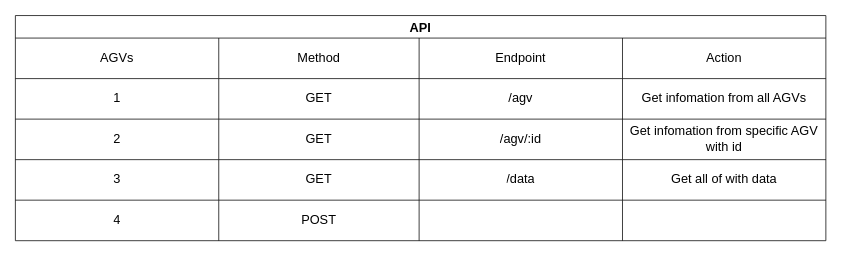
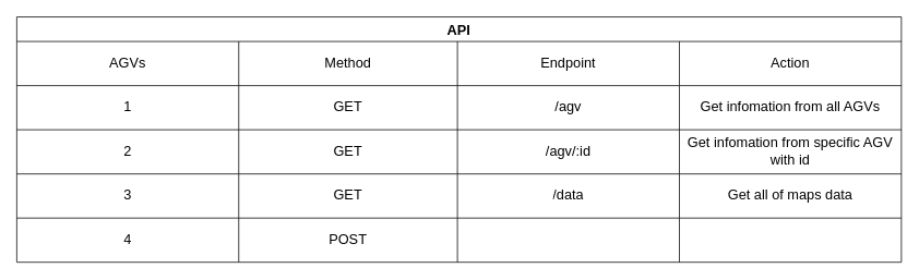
  <mxCell id="0" />
  <mxCell id="1" parent="0" />
  <mxCell id="2" value="API" style="shape=table;startSize=30;container=1;collapsible=0;childLayout=tableLayout;fontStyle=1;align=center;fontSize=17;" parent="1" vertex="1"><mxGeometry x="20" y="20" width="1080" height="300" as="geometry" /></mxCell>
  <mxCell id="3" value="" style="shape=tableRow;horizontal=0;startSize=0;swimlaneHead=0;swimlaneBody=0;top=0;left=0;bottom=0;right=0;collapsible=0;dropTarget=0;fillColor=none;points=[[0,0.5],[1,0.5]];portConstraint=eastwest;fontSize=17;" parent="2" vertex="1"><mxGeometry y="30" width="1080" height="54" as="geometry" /></mxCell>
  <mxCell id="4" value="AGVs" style="shape=partialRectangle;html=1;whiteSpace=wrap;connectable=0;fillColor=none;top=0;left=0;bottom=0;right=0;overflow=hidden;fontSize=17;" parent="3" vertex="1"><mxGeometry width="271" height="54" as="geometry"><mxRectangle width="271" height="54" as="alternateBounds" /></mxGeometry></mxCell>
  <mxCell id="5" value="&lt;font style=&quot;font-size: 17px;&quot;&gt;Method&lt;/font&gt;" style="shape=partialRectangle;html=1;whiteSpace=wrap;connectable=0;fillColor=none;top=0;left=0;bottom=0;right=0;overflow=hidden;fontSize=17;" parent="3" vertex="1"><mxGeometry x="271" width="267" height="54" as="geometry"><mxRectangle width="267" height="54" as="alternateBounds" /></mxGeometry></mxCell>
  <mxCell id="6" value="Endpoint" style="shape=partialRectangle;html=1;whiteSpace=wrap;connectable=0;fillColor=none;top=0;left=0;bottom=0;right=0;overflow=hidden;fontSize=17;" parent="3" vertex="1"><mxGeometry x="538" width="271" height="54" as="geometry"><mxRectangle width="271" height="54" as="alternateBounds" /></mxGeometry></mxCell>
  <mxCell id="7" value="Action" style="shape=partialRectangle;html=1;whiteSpace=wrap;connectable=0;fillColor=none;top=0;left=0;bottom=0;right=0;overflow=hidden;fontSize=17;" parent="3" vertex="1"><mxGeometry x="809" width="271" height="54" as="geometry"><mxRectangle width="271" height="54" as="alternateBounds" /></mxGeometry></mxCell>
  <mxCell id="8" value="" style="shape=tableRow;horizontal=0;startSize=0;swimlaneHead=0;swimlaneBody=0;top=0;left=0;bottom=0;right=0;collapsible=0;dropTarget=0;fillColor=none;points=[[0,0.5],[1,0.5]];portConstraint=eastwest;fontSize=17;" parent="2" vertex="1"><mxGeometry y="84" width="1080" height="54" as="geometry" /></mxCell>
  <mxCell id="9" value="1" style="shape=partialRectangle;html=1;whiteSpace=wrap;connectable=0;fillColor=none;top=0;left=0;bottom=0;right=0;overflow=hidden;fontSize=17;" parent="8" vertex="1"><mxGeometry width="271" height="54" as="geometry"><mxRectangle width="271" height="54" as="alternateBounds" /></mxGeometry></mxCell>
  <mxCell id="10" value="GET" style="shape=partialRectangle;html=1;whiteSpace=wrap;connectable=0;fillColor=none;top=0;left=0;bottom=0;right=0;overflow=hidden;fontSize=17;" parent="8" vertex="1"><mxGeometry x="271" width="267" height="54" as="geometry"><mxRectangle width="267" height="54" as="alternateBounds" /></mxGeometry></mxCell>
  <mxCell id="11" value="/agv" style="shape=partialRectangle;html=1;whiteSpace=wrap;connectable=0;fillColor=none;top=0;left=0;bottom=0;right=0;overflow=hidden;fontSize=17;" parent="8" vertex="1"><mxGeometry x="538" width="271" height="54" as="geometry"><mxRectangle width="271" height="54" as="alternateBounds" /></mxGeometry></mxCell>
  <mxCell id="12" value="Get infomation from all AGVs" style="shape=partialRectangle;html=1;whiteSpace=wrap;connectable=0;fillColor=none;top=0;left=0;bottom=0;right=0;overflow=hidden;fontSize=17;" parent="8" vertex="1"><mxGeometry x="809" width="271" height="54" as="geometry"><mxRectangle width="271" height="54" as="alternateBounds" /></mxGeometry></mxCell>
  <mxCell id="13" value="" style="shape=tableRow;horizontal=0;startSize=0;swimlaneHead=0;swimlaneBody=0;top=0;left=0;bottom=0;right=0;collapsible=0;dropTarget=0;fillColor=none;points=[[0,0.5],[1,0.5]];portConstraint=eastwest;fontSize=17;" parent="2" vertex="1"><mxGeometry y="138" width="1080" height="54" as="geometry" /></mxCell>
  <mxCell id="14" value="2" style="shape=partialRectangle;html=1;whiteSpace=wrap;connectable=0;fillColor=none;top=0;left=0;bottom=0;right=0;overflow=hidden;fontSize=17;" parent="13" vertex="1"><mxGeometry width="271" height="54" as="geometry"><mxRectangle width="271" height="54" as="alternateBounds" /></mxGeometry></mxCell>
  <mxCell id="15" value="GET" style="shape=partialRectangle;html=1;whiteSpace=wrap;connectable=0;fillColor=none;top=0;left=0;bottom=0;right=0;overflow=hidden;fontSize=17;" parent="13" vertex="1"><mxGeometry x="271" width="267" height="54" as="geometry"><mxRectangle width="267" height="54" as="alternateBounds" /></mxGeometry></mxCell>
  <mxCell id="16" value="/agv/:id" style="shape=partialRectangle;html=1;whiteSpace=wrap;connectable=0;fillColor=none;top=0;left=0;bottom=0;right=0;overflow=hidden;fontSize=17;" parent="13" vertex="1"><mxGeometry x="538" width="271" height="54" as="geometry"><mxRectangle width="271" height="54" as="alternateBounds" /></mxGeometry></mxCell>
  <mxCell id="17" value="Get infomation from specific AGV with id" style="shape=partialRectangle;html=1;whiteSpace=wrap;connectable=0;fillColor=none;top=0;left=0;bottom=0;right=0;overflow=hidden;fontSize=17;" parent="13" vertex="1"><mxGeometry x="809" width="271" height="54" as="geometry"><mxRectangle width="271" height="54" as="alternateBounds" /></mxGeometry></mxCell>
  <mxCell id="18" value="" style="shape=tableRow;horizontal=0;startSize=0;swimlaneHead=0;swimlaneBody=0;top=0;left=0;bottom=0;right=0;collapsible=0;dropTarget=0;fillColor=none;points=[[0,0.5],[1,0.5]];portConstraint=eastwest;fontSize=17;" parent="2" vertex="1"><mxGeometry y="192" width="1080" height="54" as="geometry" /></mxCell>
  <mxCell id="19" value="3" style="shape=partialRectangle;html=1;whiteSpace=wrap;connectable=0;fillColor=none;top=0;left=0;bottom=0;right=0;overflow=hidden;fontSize=17;" parent="18" vertex="1"><mxGeometry width="271" height="54" as="geometry"><mxRectangle width="271" height="54" as="alternateBounds" /></mxGeometry></mxCell>
  <mxCell id="20" value="GET" style="shape=partialRectangle;html=1;whiteSpace=wrap;connectable=0;fillColor=none;top=0;left=0;bottom=0;right=0;overflow=hidden;fontSize=17;" parent="18" vertex="1"><mxGeometry x="271" width="267" height="54" as="geometry"><mxRectangle width="267" height="54" as="alternateBounds" /></mxGeometry></mxCell>
  <mxCell id="21" value="/data" style="shape=partialRectangle;html=1;whiteSpace=wrap;connectable=0;fillColor=none;top=0;left=0;bottom=0;right=0;overflow=hidden;fontSize=17;" parent="18" vertex="1"><mxGeometry x="538" width="271" height="54" as="geometry"><mxRectangle width="271" height="54" as="alternateBounds" /></mxGeometry></mxCell>
- <mxCell id="22" value="Get all of with data" style="shape=partialRectangle;html=1;whiteSpace=wrap;connectable=0;fillColor=none;top=0;left=0;bottom=0;right=0;overflow=hidden;fontSize=17;" parent="18" vertex="1"><mxGeometry x="809" width="271" height="54" as="geometry"><mxRectangle width="271" height="54" as="alternateBounds" /></mxGeometry></mxCell>
+ <mxCell id="22" value="Get all of maps data" style="shape=partialRectangle;html=1;whiteSpace=wrap;connectable=0;fillColor=none;top=0;left=0;bottom=0;right=0;overflow=hidden;fontSize=17;" parent="18" vertex="1"><mxGeometry x="809" width="271" height="54" as="geometry"><mxRectangle width="271" height="54" as="alternateBounds" /></mxGeometry></mxCell>
  <mxCell id="23" value="" style="shape=tableRow;horizontal=0;startSize=0;swimlaneHead=0;swimlaneBody=0;top=0;left=0;bottom=0;right=0;collapsible=0;dropTarget=0;fillColor=none;points=[[0,0.5],[1,0.5]];portConstraint=eastwest;fontSize=17;" parent="2" vertex="1"><mxGeometry y="246" width="1080" height="54" as="geometry" /></mxCell>
  <mxCell id="24" value="4" style="shape=partialRectangle;html=1;whiteSpace=wrap;connectable=0;fillColor=none;top=0;left=0;bottom=0;right=0;overflow=hidden;fontSize=17;" parent="23" vertex="1"><mxGeometry width="271" height="54" as="geometry"><mxRectangle width="271" height="54" as="alternateBounds" /></mxGeometry></mxCell>
  <mxCell id="25" value="POST" style="shape=partialRectangle;html=1;whiteSpace=wrap;connectable=0;fillColor=none;top=0;left=0;bottom=0;right=0;overflow=hidden;fontSize=17;" parent="23" vertex="1"><mxGeometry x="271" width="267" height="54" as="geometry"><mxRectangle width="267" height="54" as="alternateBounds" /></mxGeometry></mxCell>
  <mxCell id="26" value="" style="shape=partialRectangle;html=1;whiteSpace=wrap;connectable=0;fillColor=none;top=0;left=0;bottom=0;right=0;overflow=hidden;fontSize=17;" parent="23" vertex="1"><mxGeometry x="538" width="271" height="54" as="geometry"><mxRectangle width="271" height="54" as="alternateBounds" /></mxGeometry></mxCell>
  <mxCell id="27" style="shape=partialRectangle;html=1;whiteSpace=wrap;connectable=0;fillColor=none;top=0;left=0;bottom=0;right=0;overflow=hidden;fontSize=17;" parent="23" vertex="1"><mxGeometry x="809" width="271" height="54" as="geometry"><mxRectangle width="271" height="54" as="alternateBounds" /></mxGeometry></mxCell>
